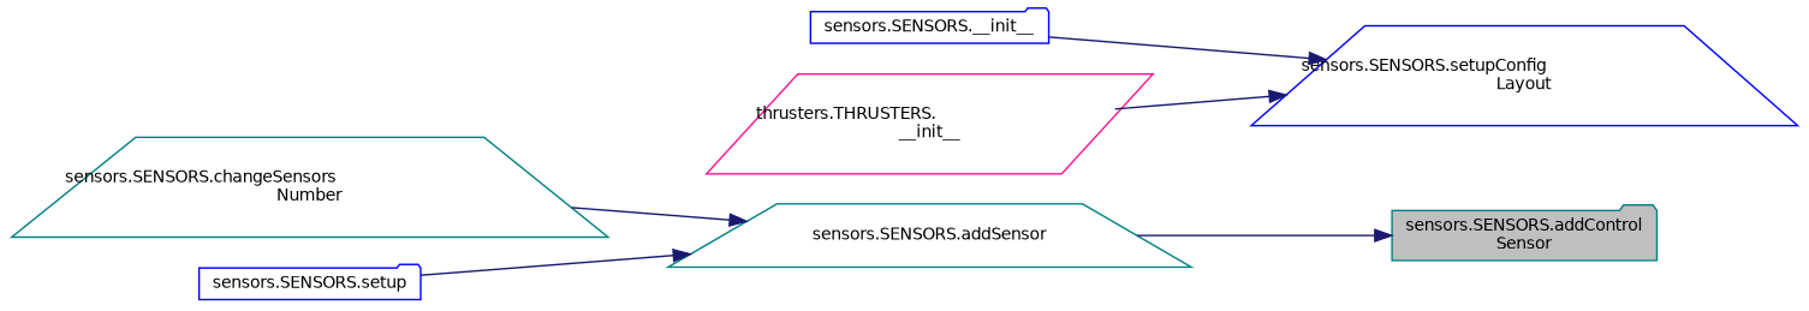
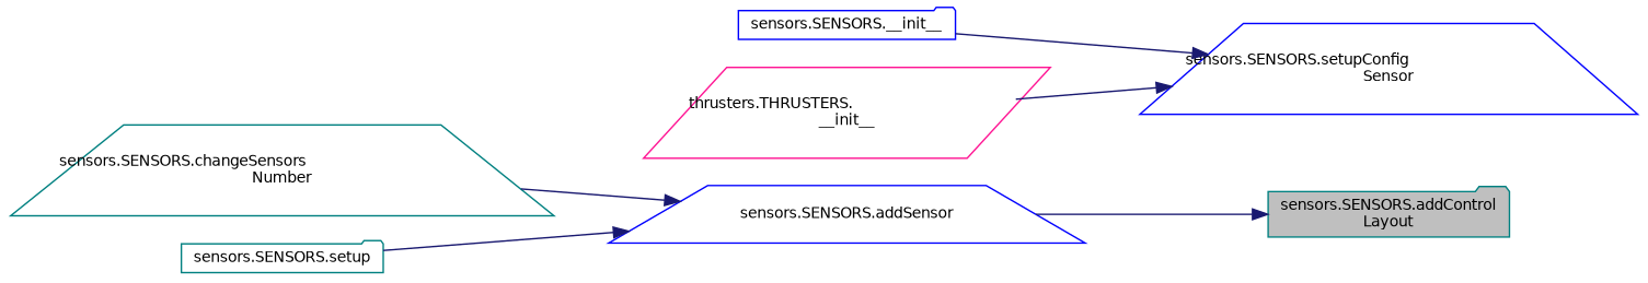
  digraph {
    rankdir=RL
    node [color=blue fillcolor=white fontname=Helvetica fontsize=10 shape=folder style=filled]
    edge [color=midnightblue dir=back fontname=Helvetica fontsize=10 labelfontname=Helvetica labelfontsize=10 style=solid]
-   n1 [color=teal fillcolor=grey75 fontcolor=black height=0.2 label="sensors.SENSORS.addControl\lSensor" width=0.4]
-   n2 [color=teal height=0.2 label="sensors.SENSORS.addSensor" shape=trapezium width=0.4]
+   n1 [color=teal fillcolor=grey75 fontcolor=black height=0.2 label="sensors.SENSORS.addControl\lLayout" width=0.4]
+   n2 [height=0.2 label="sensors.SENSORS.addSensor" shape=trapezium width=0.4]
    n3 [color=teal height=0.2 label="sensors.SENSORS.changeSensors\lNumber" shape=trapezium width=0.4]
-   n4 [height=0.2 label="sensors.SENSORS.setup" width=0.4]
-   n5 [height=0.2 label="sensors.SENSORS.setupConfig\lLayout" shape=trapezium width=0.4]
+   n4 [color=teal height=0.2 label="sensors.SENSORS.setup" width=0.4]
+   n5 [height=0.2 label="sensors.SENSORS.setupConfig\lSensor" shape=trapezium width=0.4]
    n6 [height=0.2 label="sensors.SENSORS.__init__" width=0.4]
    n7 [color=deeppink height=0.2 label="thrusters.THRUSTERS.\l__init__" shape=parallelogram width=0.4]
    n1 -> n2
    n2 -> n3
    n2 -> n4
    n5 -> n6
    n5 -> n7
  }
